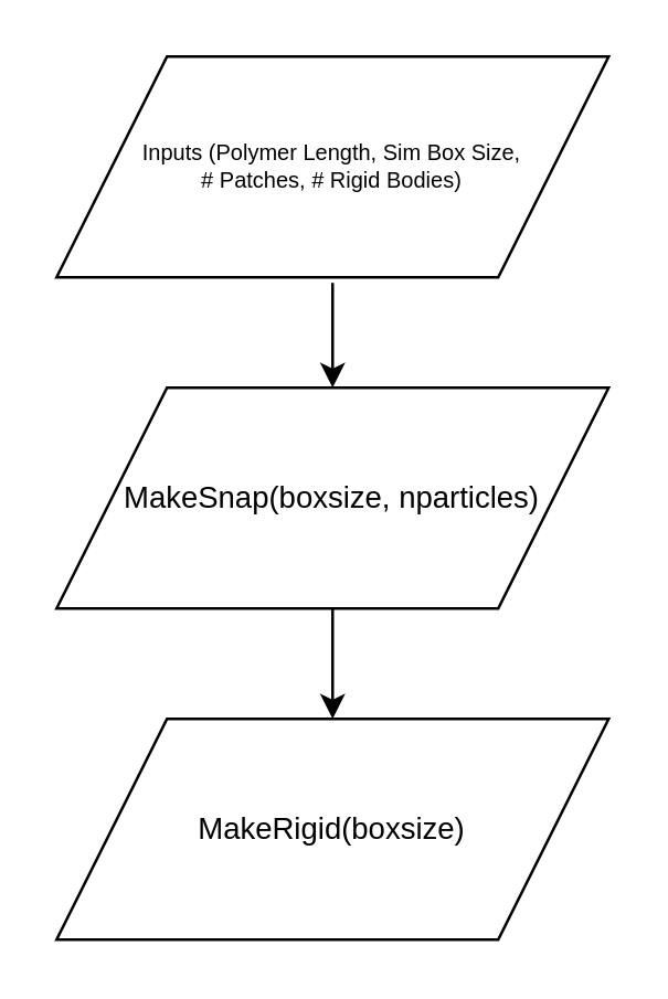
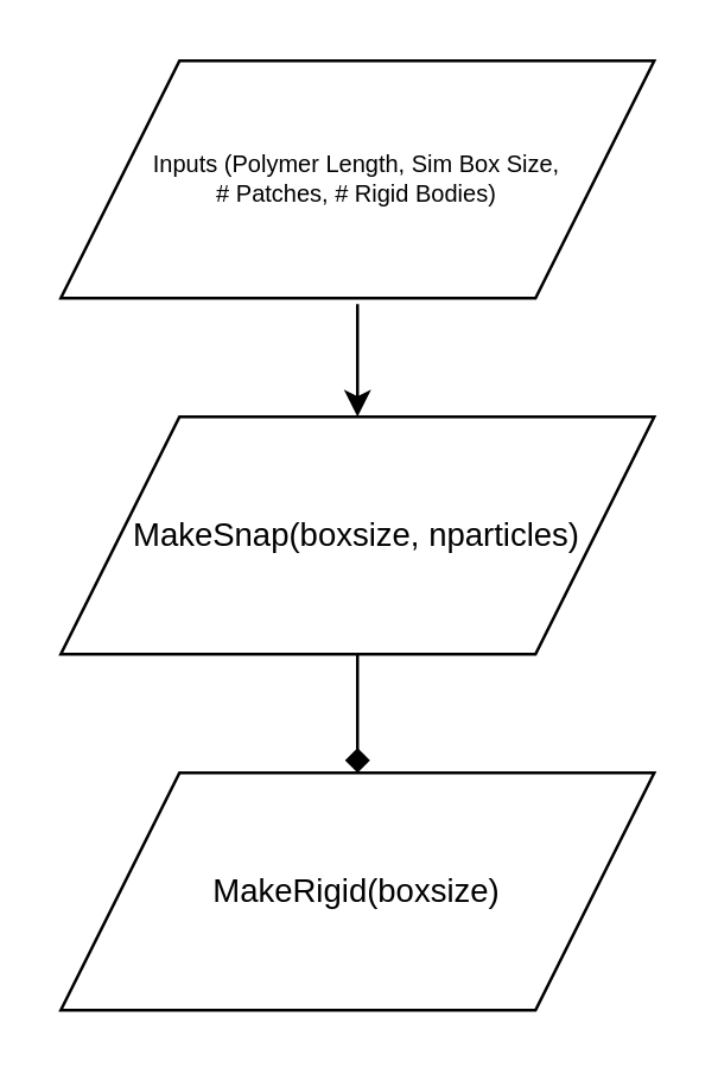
  <mxCell id="0" />
  <mxCell id="1" parent="0" />
  <mxCell id="2" value="Inputs (Polymer Length, Sim Box Size, &lt;br style=&quot;font-size: 8px;&quot;&gt;# Patches, # Rigid Bodies)" style="shape=parallelogram;perimeter=parallelogramPerimeter;whiteSpace=wrap;html=1;fontSize=8;" parent="1" vertex="1"><mxGeometry x="20" y="20" width="200" height="80" as="geometry" /></mxCell>
  <mxCell id="3" value="" style="endArrow=classic;html=1;" edge="1" parent="1"><mxGeometry width="50" height="50" relative="1" as="geometry"><mxPoint x="120" y="102" as="sourcePoint" /><mxPoint x="120" y="140" as="targetPoint" /></mxGeometry></mxCell>
  <mxCell id="4" value="&lt;font style=&quot;font-size: 11px&quot;&gt;MakeSnap(boxsize, nparticles)&lt;/font&gt;" style="shape=parallelogram;perimeter=parallelogramPerimeter;whiteSpace=wrap;html=1;" vertex="1" parent="1"><mxGeometry x="20" y="140" width="200" height="80" as="geometry" /></mxCell>
  <mxCell id="5" value="&lt;font style=&quot;font-size: 11px&quot;&gt;MakeRigid(boxsize)&lt;/font&gt;" style="shape=parallelogram;perimeter=parallelogramPerimeter;whiteSpace=wrap;html=1;" vertex="1" parent="1"><mxGeometry x="20" y="260" width="200" height="80" as="geometry" /></mxCell>
- <mxCell id="6" value="" style="endArrow=classic;html=1;fontSize=8;exitX=0.5;exitY=1;exitDx=0;exitDy=0;entryX=0.5;entryY=0;entryDx=0;entryDy=0;" edge="1" parent="1" source="4" target="5"><mxGeometry width="50" height="50" relative="1" as="geometry"><mxPoint x="20" y="410" as="sourcePoint" /><mxPoint x="70" y="360" as="targetPoint" /></mxGeometry></mxCell>
+ <mxCell id="6" value="" style="endArrow=diamond;html=1;fontSize=8;exitX=0.5;exitY=1;exitDx=0;exitDy=0;entryX=0.5;entryY=0;entryDx=0;entryDy=0;" edge="1" parent="1" source="4" target="5"><mxGeometry width="50" height="50" relative="1" as="geometry"><mxPoint x="20" y="410" as="sourcePoint" /><mxPoint x="70" y="360" as="targetPoint" /></mxGeometry></mxCell>
